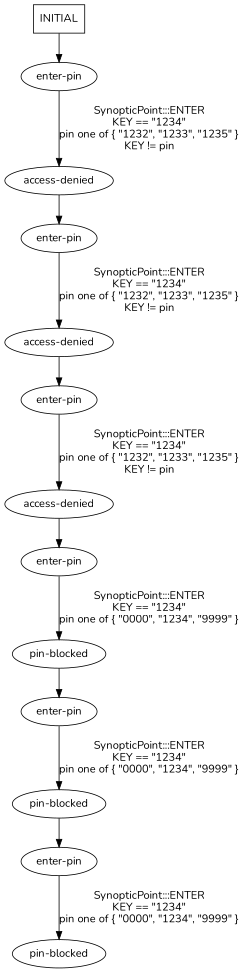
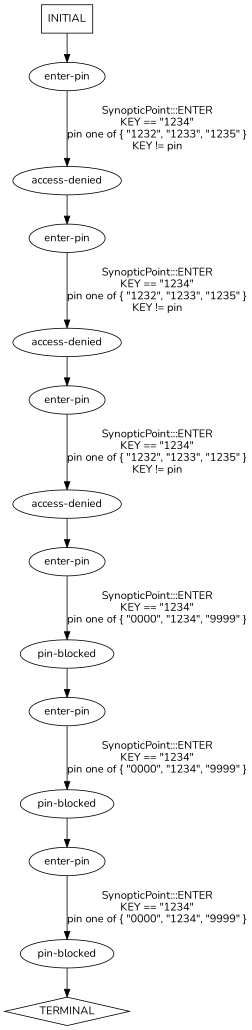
  digraph {
    fontname=Nunito
    node [fontname=Nunito]
    edge [fontname=Nunito]
    n1 [label="access-denied"]
    n2 [label="enter-pin"]
    n3 [label="access-denied"]
    n4 [label="enter-pin"]
    n5 [label="access-denied"]
    n6 [label="enter-pin"]
    n7 [label="enter-pin"]
    n8 [label="pin-blocked"]
    n9 [label="enter-pin"]
    n10 [label="pin-blocked"]
    n11 [label="enter-pin"]
    n12 [label="pin-blocked"]
+   n13 [label=TERMINAL shape=diamond]
    n14 [label=INITIAL shape=box]
    n1 -> n2
    n2 -> n3 [label="SynopticPoint:::ENTER\nKEY == \"1234\"\npin one of { \"1232\", \"1233\", \"1235\" }\nKEY != pin\n"]
    n3 -> n4
    n4 -> n5 [label="SynopticPoint:::ENTER\nKEY == \"1234\"\npin one of { \"1232\", \"1233\", \"1235\" }\nKEY != pin\n"]
    n5 -> n6
    n6 -> n8 [label="SynopticPoint:::ENTER\nKEY == \"1234\"\npin one of { \"0000\", \"1234\", \"9999\" }\n"]
    n7 -> n1 [label="SynopticPoint:::ENTER\nKEY == \"1234\"\npin one of { \"1232\", \"1233\", \"1235\" }\nKEY != pin\n"]
    n8 -> n9
    n9 -> n10 [label="SynopticPoint:::ENTER\nKEY == \"1234\"\npin one of { \"0000\", \"1234\", \"9999\" }\n"]
    n10 -> n11
    n11 -> n12 [label="SynopticPoint:::ENTER\nKEY == \"1234\"\npin one of { \"0000\", \"1234\", \"9999\" }\n"]
+   n12 -> n13
    n14 -> n7
  }
